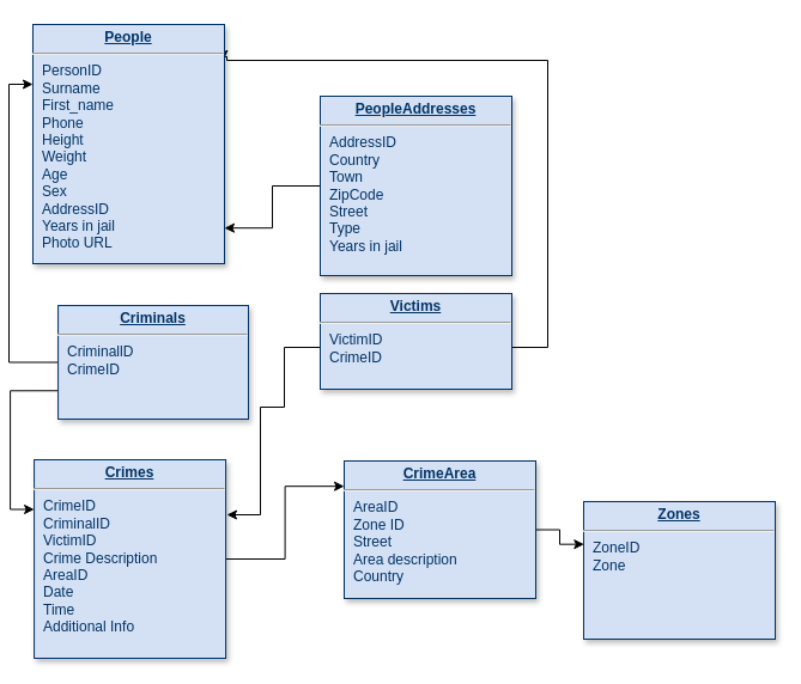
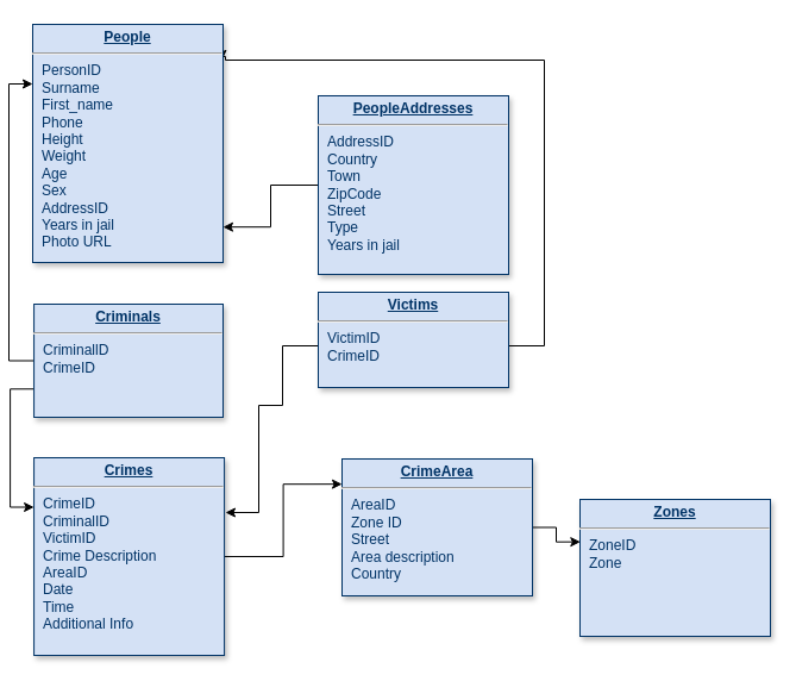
  <mxCell id="0" />
  <mxCell id="1" parent="0" />
  <mxCell id="2" style="edgeStyle=orthogonalEdgeStyle;rounded=0;orthogonalLoop=1;jettySize=auto;html=1;exitX=0;exitY=0.5;exitDx=0;exitDy=0;entryX=1;entryY=0.851;entryDx=0;entryDy=0;entryPerimeter=0;" edge="1" parent="1" source="3" target="14"><mxGeometry relative="1" as="geometry" /></mxCell>
  <mxCell id="3" value="&lt;p style=&quot;margin: 0px ; margin-top: 4px ; text-align: center ; text-decoration: underline&quot;&gt;&lt;b&gt;PeopleAddresses&lt;/b&gt;&lt;/p&gt;&lt;hr&gt;&lt;p style=&quot;margin: 0px ; margin-left: 8px&quot;&gt;AddressID&lt;br&gt;Country&lt;br&gt;&lt;/p&gt;&lt;p style=&quot;margin: 0px ; margin-left: 8px&quot;&gt;Town&lt;/p&gt;&lt;p style=&quot;margin: 0px ; margin-left: 8px&quot;&gt;ZipCode&lt;/p&gt;&lt;p style=&quot;margin: 0px ; margin-left: 8px&quot;&gt;Street&lt;/p&gt;&lt;p style=&quot;margin: 0px ; margin-left: 8px&quot;&gt;Type&lt;/p&gt;&lt;p style=&quot;margin: 0px ; margin-left: 8px&quot;&gt;Years in jail&lt;/p&gt;" style="verticalAlign=top;align=left;overflow=fill;fontSize=12;fontFamily=Helvetica;html=1;strokeColor=#003366;shadow=1;fillColor=#D4E1F5;fontColor=#003366" parent="1" vertex="1"><mxGeometry x="260" y="80" width="160" height="150" as="geometry" /></mxCell>
  <mxCell id="4" style="edgeStyle=orthogonalEdgeStyle;rounded=0;orthogonalLoop=1;jettySize=auto;html=1;entryX=0;entryY=0.184;entryDx=0;entryDy=0;entryPerimeter=0;" edge="1" parent="1" source="5" target="13"><mxGeometry relative="1" as="geometry" /></mxCell>
  <mxCell id="5" value="&lt;p style=&quot;margin: 0px ; margin-top: 4px ; text-align: center ; text-decoration: underline&quot;&gt;&lt;strong&gt;Crimes&lt;/strong&gt;&lt;/p&gt;&lt;hr&gt;&lt;p style=&quot;margin: 0px ; margin-left: 8px&quot;&gt;&lt;span&gt;CrimeID&lt;/span&gt;&lt;br&gt;&lt;/p&gt;&lt;p style=&quot;margin: 0px ; margin-left: 8px&quot;&gt;CriminalID&lt;/p&gt;&lt;p style=&quot;margin: 0px ; margin-left: 8px&quot;&gt;&lt;span&gt;VictimID&lt;/span&gt;&lt;br&gt;&lt;/p&gt;&lt;p style=&quot;margin: 0px ; margin-left: 8px&quot;&gt;&lt;span&gt;Crime Description&lt;/span&gt;&lt;/p&gt;&lt;p style=&quot;margin: 0px ; margin-left: 8px&quot;&gt;AreaID&lt;/p&gt;&lt;p style=&quot;margin: 0px ; margin-left: 8px&quot;&gt;Date&lt;/p&gt;&lt;p style=&quot;margin: 0px ; margin-left: 8px&quot;&gt;Time&lt;/p&gt;&lt;p style=&quot;margin: 0px ; margin-left: 8px&quot;&gt;Additional Info&lt;/p&gt;&lt;p style=&quot;margin: 0px ; margin-left: 8px&quot;&gt;&lt;br&gt;&lt;/p&gt;" style="verticalAlign=top;align=left;overflow=fill;fontSize=12;fontFamily=Helvetica;html=1;strokeColor=#003366;shadow=1;fillColor=#D4E1F5;fontColor=#003366" parent="1" vertex="1"><mxGeometry x="21.08" y="384" width="160" height="166" as="geometry" /></mxCell>
  <mxCell id="6" style="edgeStyle=orthogonalEdgeStyle;rounded=0;orthogonalLoop=1;jettySize=auto;html=1;exitX=0;exitY=0.5;exitDx=0;exitDy=0;entryX=0;entryY=0.25;entryDx=0;entryDy=0;" edge="1" parent="1" source="8" target="14"><mxGeometry relative="1" as="geometry" /></mxCell>
  <mxCell id="7" style="edgeStyle=orthogonalEdgeStyle;rounded=0;orthogonalLoop=1;jettySize=auto;html=1;exitX=0;exitY=0.75;exitDx=0;exitDy=0;entryX=0;entryY=0.25;entryDx=0;entryDy=0;" edge="1" parent="1" source="8" target="5"><mxGeometry relative="1" as="geometry" /></mxCell>
- <mxCell id="8" value="&lt;p style=&quot;margin: 0px ; margin-top: 4px ; text-align: center ; text-decoration: underline&quot;&gt;&lt;strong&gt;Criminals&lt;/strong&gt;&lt;/p&gt;&lt;hr&gt;&lt;p style=&quot;margin: 0px ; margin-left: 8px&quot;&gt;&lt;span&gt;CriminallD&lt;/span&gt;&lt;br&gt;&lt;/p&gt;&lt;p style=&quot;margin: 0px ; margin-left: 8px&quot;&gt;CrimeID&lt;span&gt;&lt;br&gt;&lt;/span&gt;&lt;/p&gt;&lt;p style=&quot;margin: 0px ; margin-left: 8px&quot;&gt;&lt;br&gt;&lt;/p&gt;&lt;p style=&quot;margin: 0px ; margin-left: 8px&quot;&gt;&lt;span&gt;&lt;br&gt;&lt;/span&gt;&lt;/p&gt;&lt;p style=&quot;margin: 0px ; margin-left: 8px&quot;&gt;&lt;br&gt;&lt;/p&gt;&lt;p style=&quot;margin: 0px ; margin-left: 8px&quot;&gt;&lt;br&gt;&lt;/p&gt;" style="verticalAlign=top;align=left;overflow=fill;fontSize=12;fontFamily=Helvetica;html=1;strokeColor=#003366;shadow=1;fillColor=#D4E1F5;fontColor=#003366" parent="1" vertex="1"><mxGeometry x="41.08" y="255" width="158.92" height="95" as="geometry" /></mxCell>
+ <mxCell id="8" value="&lt;p style=&quot;margin: 0px ; margin-top: 4px ; text-align: center ; text-decoration: underline&quot;&gt;&lt;strong&gt;Criminals&lt;/strong&gt;&lt;/p&gt;&lt;hr&gt;&lt;p style=&quot;margin: 0px ; margin-left: 8px&quot;&gt;&lt;span&gt;CriminallD&lt;/span&gt;&lt;br&gt;&lt;/p&gt;&lt;p style=&quot;margin: 0px ; margin-left: 8px&quot;&gt;CrimeID&lt;span&gt;&lt;br&gt;&lt;/span&gt;&lt;/p&gt;&lt;p style=&quot;margin: 0px ; margin-left: 8px&quot;&gt;&lt;br&gt;&lt;/p&gt;&lt;p style=&quot;margin: 0px ; margin-left: 8px&quot;&gt;&lt;span&gt;&lt;br&gt;&lt;/span&gt;&lt;/p&gt;&lt;p style=&quot;margin: 0px ; margin-left: 8px&quot;&gt;&lt;br&gt;&lt;/p&gt;&lt;p style=&quot;margin: 0px ; margin-left: 8px&quot;&gt;&lt;br&gt;&lt;/p&gt;" style="verticalAlign=top;align=left;overflow=fill;fontSize=12;fontFamily=Helvetica;html=1;strokeColor=#003366;shadow=1;fillColor=#D4E1F5;fontColor=#003366" parent="1" vertex="1"><mxGeometry x="21.08" y="255" width="158.92" height="95" as="geometry" /></mxCell>
  <mxCell id="9" style="edgeStyle=orthogonalEdgeStyle;rounded=0;orthogonalLoop=1;jettySize=auto;html=1;exitX=1;exitY=0.5;exitDx=0;exitDy=0;entryX=0.994;entryY=0.15;entryDx=0;entryDy=0;entryPerimeter=0;" edge="1" parent="1" source="11" target="14"><mxGeometry relative="1" as="geometry"><Array as="points"><mxPoint x="450" y="290" /><mxPoint x="450" y="50" /><mxPoint x="182" y="50" /><mxPoint x="182" y="47" /></Array></mxGeometry></mxCell>
  <mxCell id="10" style="edgeStyle=orthogonalEdgeStyle;rounded=0;orthogonalLoop=1;jettySize=auto;html=1;exitX=0;exitY=0.5;exitDx=0;exitDy=0;" edge="1" parent="1" source="11"><mxGeometry relative="1" as="geometry"><mxPoint x="182" y="430" as="targetPoint" /><Array as="points"><mxPoint x="230" y="290" /><mxPoint x="230" y="340" /><mxPoint x="210" y="340" /><mxPoint x="210" y="430" /></Array></mxGeometry></mxCell>
  <mxCell id="11" value="&lt;p style=&quot;margin: 0px ; margin-top: 4px ; text-align: center ; text-decoration: underline&quot;&gt;&lt;b&gt;Victims&lt;/b&gt;&lt;/p&gt;&lt;hr&gt;&lt;p style=&quot;margin: 0px ; margin-left: 8px&quot;&gt;VictimID&lt;/p&gt;&lt;p style=&quot;margin: 0px ; margin-left: 8px&quot;&gt;CrimeID&lt;/p&gt;&lt;p style=&quot;margin: 0px 0px 0px 8px&quot;&gt;&lt;br&gt;&lt;/p&gt;" style="verticalAlign=top;align=left;overflow=fill;fontSize=12;fontFamily=Helvetica;html=1;strokeColor=#003366;shadow=1;fillColor=#D4E1F5;fontColor=#003366" parent="1" vertex="1"><mxGeometry x="260" y="245" width="160" height="80" as="geometry" /></mxCell>
  <mxCell id="12" style="edgeStyle=orthogonalEdgeStyle;rounded=0;orthogonalLoop=1;jettySize=auto;html=1;exitX=1;exitY=0.5;exitDx=0;exitDy=0;entryX=0.002;entryY=0.31;entryDx=0;entryDy=0;entryPerimeter=0;" edge="1" parent="1" source="13" target="16"><mxGeometry relative="1" as="geometry" /></mxCell>
  <mxCell id="13" value="&lt;p style=&quot;margin: 0px ; margin-top: 4px ; text-align: center ; text-decoration: underline&quot;&gt;&lt;strong&gt;CrimeArea&lt;/strong&gt;&lt;/p&gt;&lt;hr&gt;&lt;p style=&quot;margin: 0px ; margin-left: 8px&quot;&gt;AreaID&lt;/p&gt;&lt;p style=&quot;margin: 0px ; margin-left: 8px&quot;&gt;Zone ID&lt;/p&gt;&lt;p style=&quot;margin: 0px ; margin-left: 8px&quot;&gt;Street&lt;/p&gt;&lt;p style=&quot;margin: 0px ; margin-left: 8px&quot;&gt;Area description&lt;/p&gt;&lt;p style=&quot;margin: 0px ; margin-left: 8px&quot;&gt;Country&lt;/p&gt;" style="verticalAlign=top;align=left;overflow=fill;fontSize=12;fontFamily=Helvetica;html=1;strokeColor=#003366;shadow=1;fillColor=#D4E1F5;fontColor=#003366" parent="1" vertex="1"><mxGeometry x="280" y="385" width="160" height="115" as="geometry" /></mxCell>
  <mxCell id="14" value="&lt;p style=&quot;margin: 0px ; margin-top: 4px ; text-align: center ; text-decoration: underline&quot;&gt;&lt;strong&gt;People&lt;/strong&gt;&lt;/p&gt;&lt;hr&gt;&lt;p style=&quot;margin: 0px ; margin-left: 8px&quot;&gt;PersonID&lt;/p&gt;&lt;p style=&quot;margin: 0px ; margin-left: 8px&quot;&gt;Surname&lt;/p&gt;&lt;p style=&quot;margin: 0px ; margin-left: 8px&quot;&gt;First_name&lt;/p&gt;&lt;p style=&quot;margin: 0px ; margin-left: 8px&quot;&gt;Phone&lt;/p&gt;&lt;p style=&quot;margin: 0px ; margin-left: 8px&quot;&gt;Height&lt;/p&gt;&lt;p style=&quot;margin: 0px ; margin-left: 8px&quot;&gt;Weight&lt;/p&gt;&lt;p style=&quot;margin: 0px ; margin-left: 8px&quot;&gt;Age&lt;/p&gt;&lt;p style=&quot;margin: 0px ; margin-left: 8px&quot;&gt;Sex&lt;/p&gt;&lt;p style=&quot;margin: 0px ; margin-left: 8px&quot;&gt;AddressID&lt;/p&gt;&lt;p style=&quot;margin: 0px ; margin-left: 8px&quot;&gt;Years in jail&lt;br&gt;&lt;/p&gt;&lt;p style=&quot;margin: 0px ; margin-left: 8px&quot;&gt;Photo URL&lt;/p&gt;&lt;p style=&quot;margin: 0px ; margin-left: 8px&quot;&gt;&lt;br&gt;&lt;/p&gt;" style="verticalAlign=top;align=left;overflow=fill;fontSize=12;fontFamily=Helvetica;html=1;strokeColor=#003366;shadow=1;fillColor=#D4E1F5;fontColor=#003366" vertex="1" parent="1"><mxGeometry x="20" y="20" width="160" height="200" as="geometry" /></mxCell>
  <mxCell id="15" style="edgeStyle=orthogonalEdgeStyle;rounded=0;orthogonalLoop=1;jettySize=auto;html=1;exitX=0.5;exitY=1;exitDx=0;exitDy=0;" edge="1" parent="1" source="13" target="13"><mxGeometry relative="1" as="geometry" /></mxCell>
  <mxCell id="16" value="&lt;p style=&quot;margin: 0px ; margin-top: 4px ; text-align: center ; text-decoration: underline&quot;&gt;&lt;strong&gt;Zones&lt;/strong&gt;&lt;/p&gt;&lt;hr&gt;&lt;p style=&quot;margin: 0px ; margin-left: 8px&quot;&gt;ZoneID&lt;/p&gt;&lt;p style=&quot;margin: 0px ; margin-left: 8px&quot;&gt;Zone&lt;/p&gt;&lt;p style=&quot;margin: 0px ; margin-left: 8px&quot;&gt;&lt;br&gt;&lt;/p&gt;" style="verticalAlign=top;align=left;overflow=fill;fontSize=12;fontFamily=Helvetica;html=1;strokeColor=#003366;shadow=1;fillColor=#D4E1F5;fontColor=#003366" vertex="1" parent="1"><mxGeometry x="480" y="419" width="160" height="115" as="geometry" /></mxCell>
